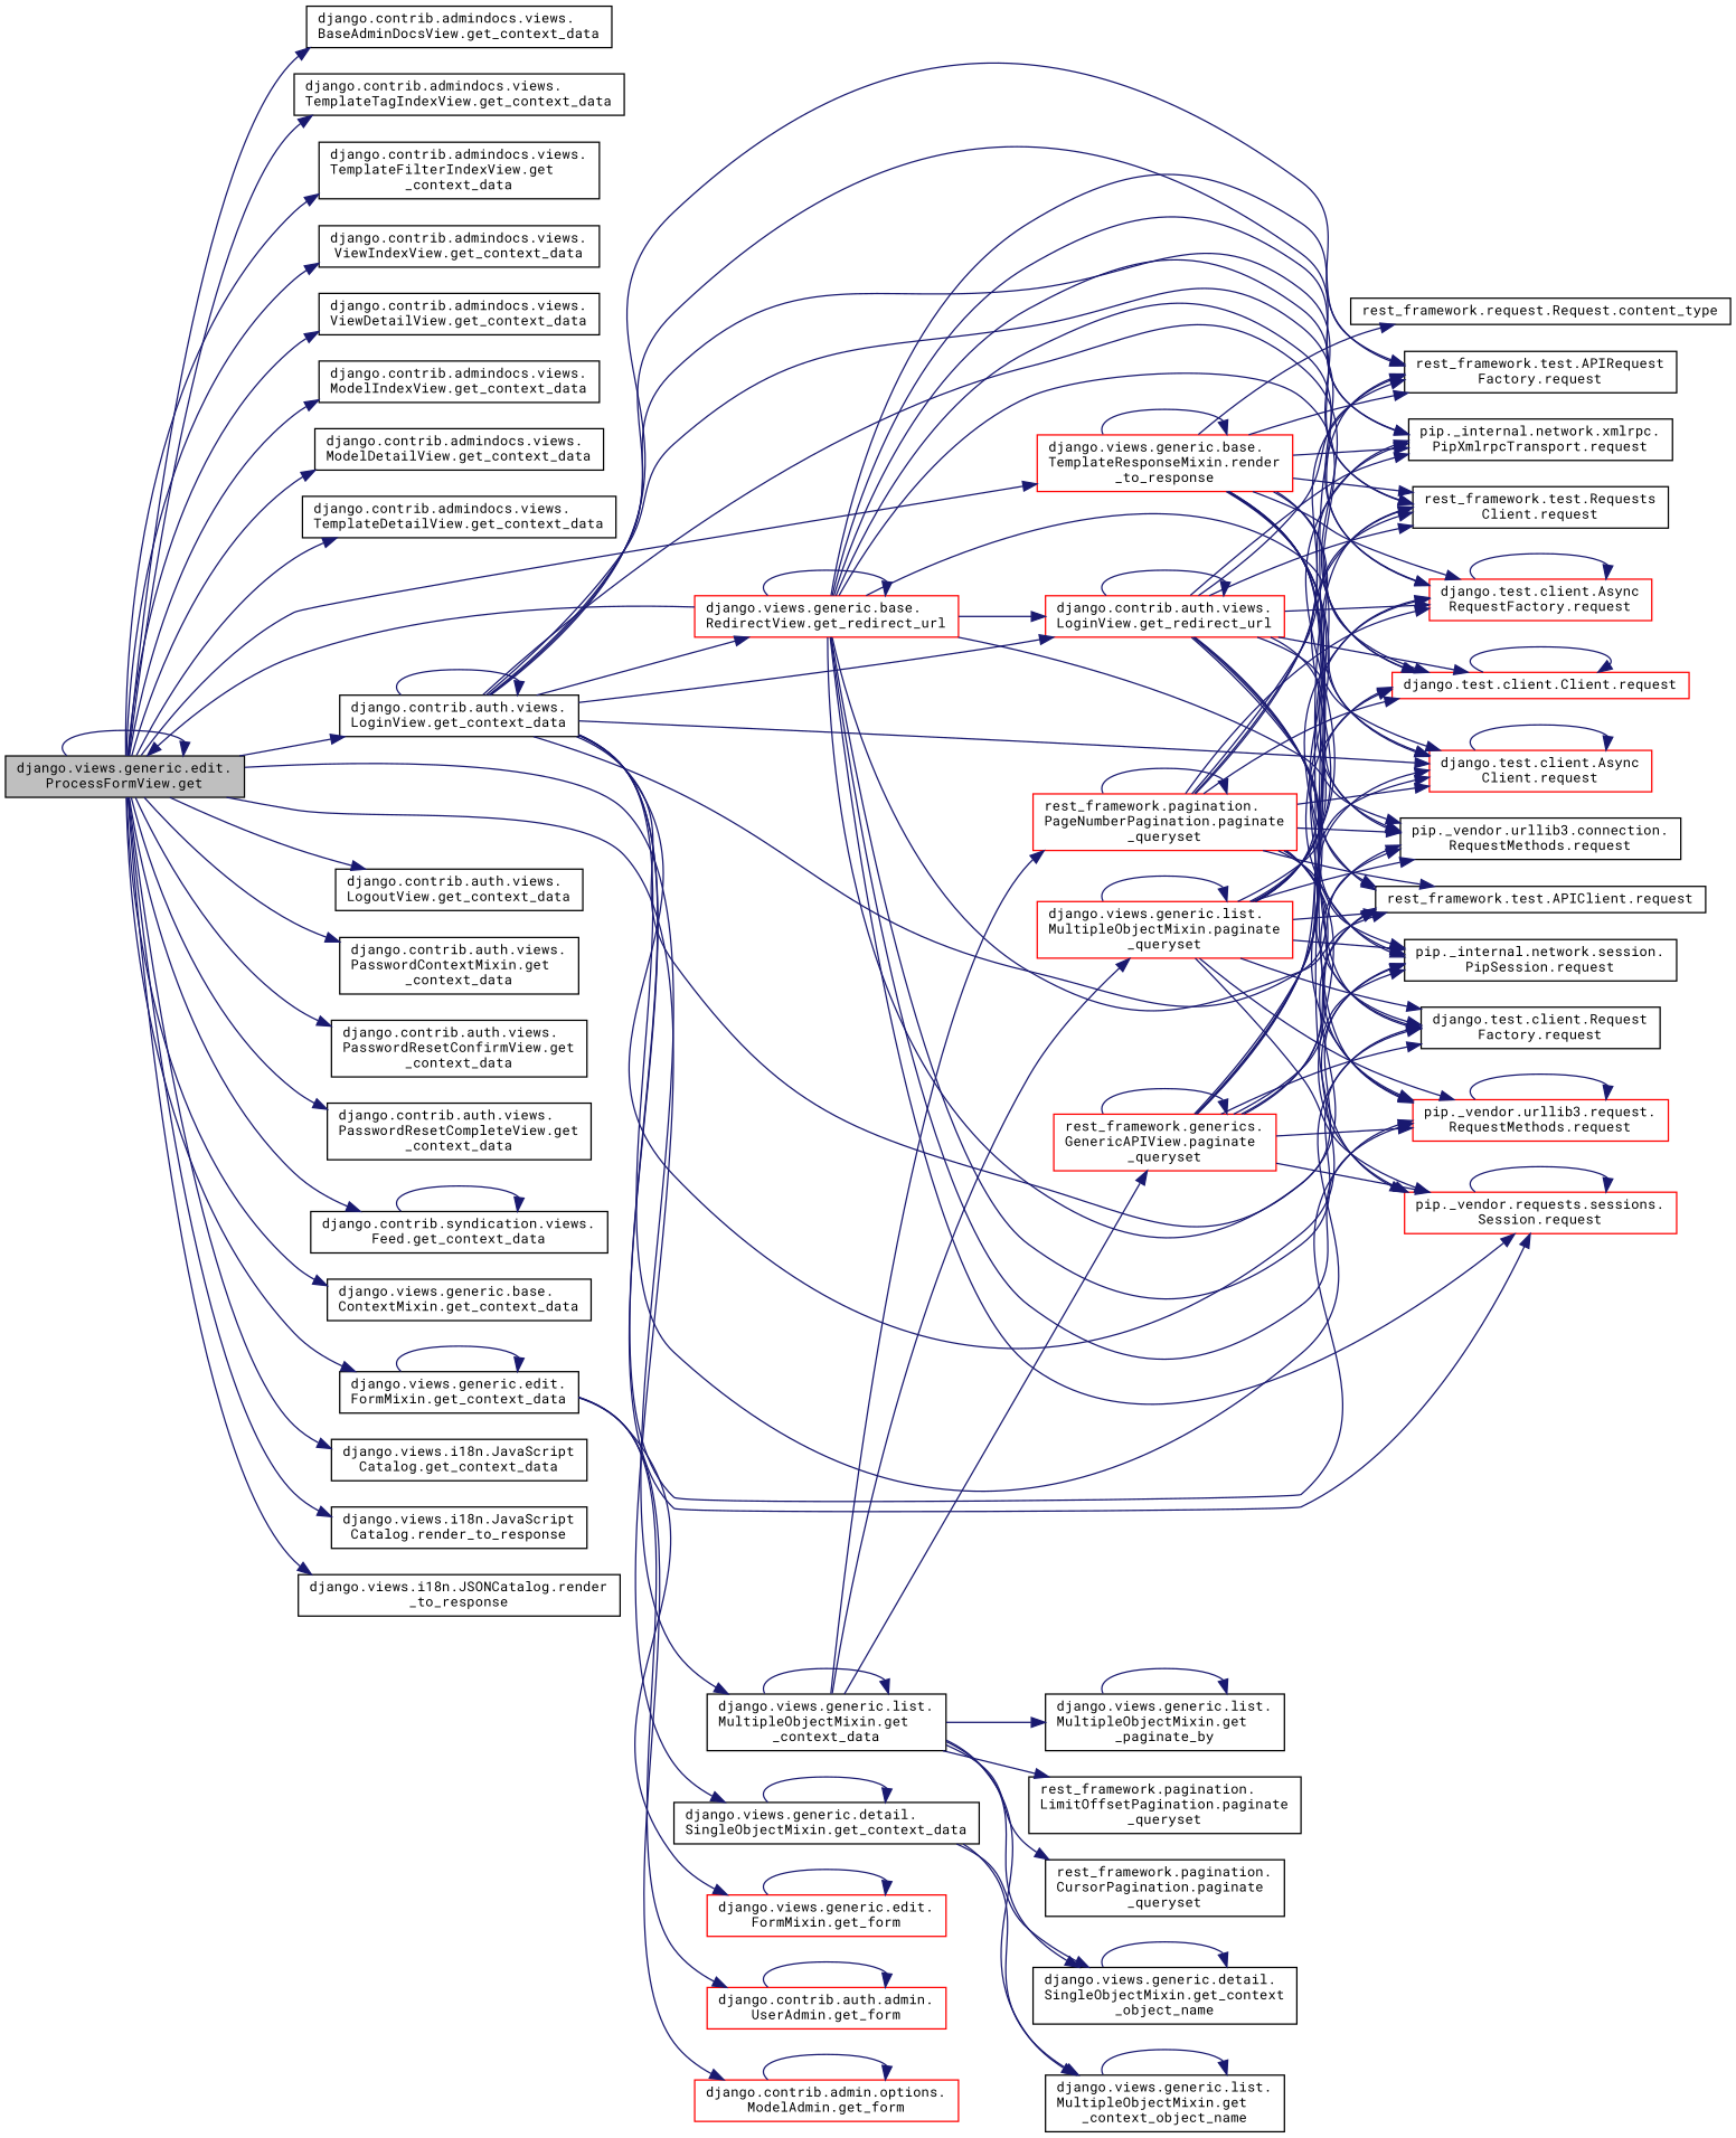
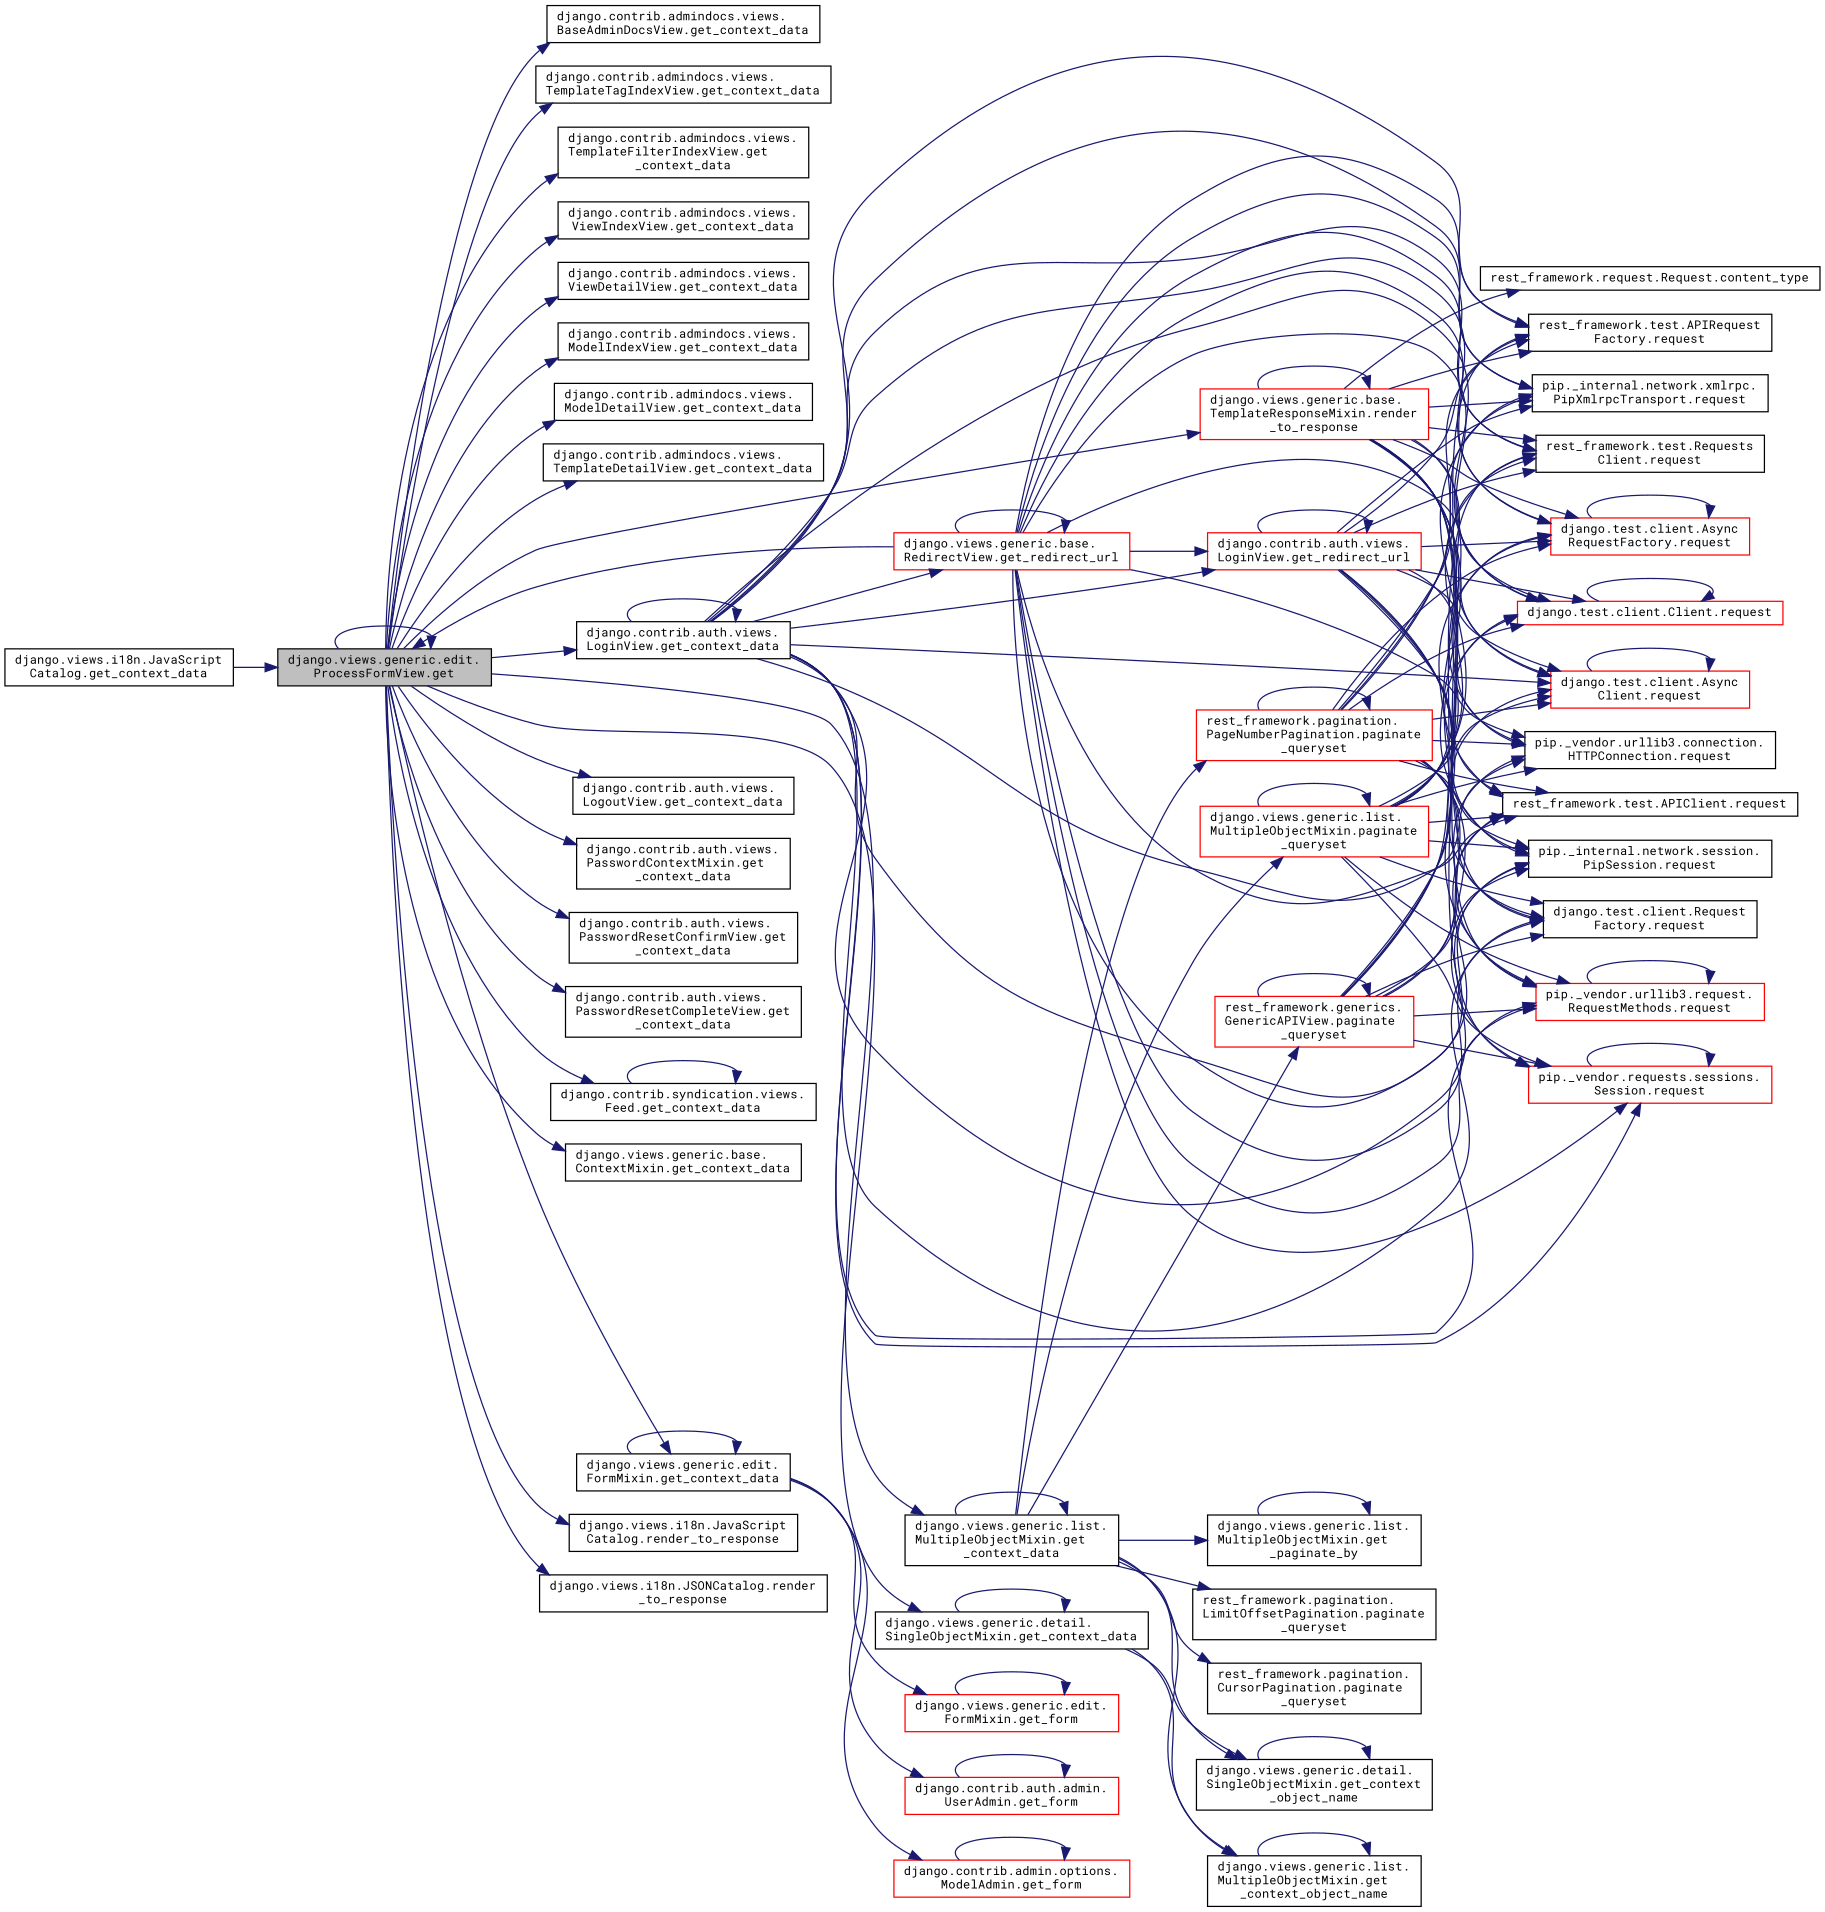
  digraph {
    fontname="Roboto Mono"
    rankdir=LR
    node [color=black fillcolor=white fontname="Roboto Mono" fontsize=10 shape=record style=filled]
    edge [color=midnightblue fontname="Roboto Mono" fontsize=10 labelfontname=Helvetica labelfontsize=10 style=solid]
    n1 [fillcolor=grey75 fontcolor=black height=0.2 label="django.views.generic.edit.\lProcessFormView.get" width=0.4]
    n2 [height=0.2 label="django.contrib.admindocs.views.\lBaseAdminDocsView.get_context_data" width=0.4]
    n3 [height=0.2 label="django.contrib.admindocs.views.\lTemplateTagIndexView.get_context_data" width=0.4]
    n4 [height=0.2 label="django.contrib.admindocs.views.\lTemplateFilterIndexView.get\l_context_data" width=0.4]
    n5 [height=0.2 label="django.contrib.admindocs.views.\lViewIndexView.get_context_data" width=0.4]
    n6 [height=0.2 label="django.contrib.admindocs.views.\lViewDetailView.get_context_data" width=0.4]
    n7 [height=0.2 label="django.contrib.admindocs.views.\lModelIndexView.get_context_data" width=0.4]
    n8 [height=0.2 label="django.contrib.admindocs.views.\lModelDetailView.get_context_data" width=0.4]
    n9 [height=0.2 label="django.contrib.admindocs.views.\lTemplateDetailView.get_context_data" width=0.4]
    n10 [height=0.2 label="django.contrib.auth.views.\lLoginView.get_context_data" width=0.4]
    n11 [height=0.2 label="django.contrib.auth.views.\lLogoutView.get_context_data" width=0.4]
    n12 [height=0.2 label="django.contrib.auth.views.\lPasswordContextMixin.get\l_context_data" width=0.4]
    n13 [height=0.2 label="django.contrib.auth.views.\lPasswordResetConfirmView.get\l_context_data" width=0.4]
    n14 [height=0.2 label="django.contrib.auth.views.\lPasswordResetCompleteView.get\l_context_data" width=0.4]
    n15 [height=0.2 label="django.contrib.syndication.views.\lFeed.get_context_data" width=0.4]
    n16 [height=0.2 label="django.views.generic.base.\lContextMixin.get_context_data" width=0.4]
    n17 [height=0.2 label="django.views.generic.detail.\lSingleObjectMixin.get_context_data" width=0.4]
    n18 [height=0.2 label="django.views.generic.edit.\lFormMixin.get_context_data" width=0.4]
    n19 [height=0.2 label="django.views.i18n.JavaScript\lCatalog.get_context_data" width=0.4]
    n20 [height=0.2 label="django.views.generic.list.\lMultipleObjectMixin.get\l_context_data" width=0.4]
    n21 [color=red height=0.2 label="django.views.generic.base.\lTemplateResponseMixin.render\l_to_response" width=0.4]
    n22 [height=0.2 label="django.views.i18n.JavaScript\lCatalog.render_to_response" width=0.4]
    n23 [height=0.2 label="django.views.i18n.JSONCatalog.render\l_to_response" width=0.4]
    n24 [color=red height=0.2 label="django.contrib.auth.views.\lLoginView.get_redirect_url" width=0.4]
    n25 [height=0.2 label="django.test.client.Request\lFactory.request" width=0.4]
    n26 [color=red height=0.2 label="django.test.client.Async\lRequestFactory.request" width=0.4]
    n27 [color=red height=0.2 label="django.test.client.Client.request" width=0.4]
    n28 [color=red height=0.2 label="django.test.client.Async\lClient.request" width=0.4]
    n29 [height=0.2 label="pip._internal.network.xmlrpc.\lPipXmlrpcTransport.request" width=0.4]
    n30 [color=red height=0.2 label="pip._vendor.requests.sessions.\lSession.request" width=0.4]
    n31 [height=0.2 label="rest_framework.test.APIRequest\lFactory.request" width=0.4]
    n32 [height=0.2 label="rest_framework.test.APIClient.request" width=0.4]
    n33 [height=0.2 label="rest_framework.test.Requests\lClient.request" width=0.4]
-   n34 [height=0.2 label="pip._vendor.urllib3.connection.\lRequestMethods.request" width=0.4]
+   n34 [height=0.2 label="pip._vendor.urllib3.connection.\lHTTPConnection.request" width=0.4]
    n35 [color=red height=0.2 label="pip._vendor.urllib3.request.\lRequestMethods.request" width=0.4]
    n36 [height=0.2 label="pip._internal.network.session.\lPipSession.request" width=0.4]
    n37 [color=red height=0.2 label="django.views.generic.base.\lRedirectView.get_redirect_url" width=0.4]
    n38 [height=0.2 label="django.views.generic.detail.\lSingleObjectMixin.get_context\l_object_name" width=0.4]
    n39 [height=0.2 label="django.views.generic.list.\lMultipleObjectMixin.get\l_context_object_name" width=0.4]
    n40 [color=red height=0.2 label="django.views.generic.edit.\lFormMixin.get_form" width=0.4]
    n41 [color=red height=0.2 label="django.contrib.auth.admin.\lUserAdmin.get_form" width=0.4]
    n42 [color=red height=0.2 label="django.contrib.admin.options.\lModelAdmin.get_form" width=0.4]
    n43 [height=0.2 label="django.views.generic.list.\lMultipleObjectMixin.get\l_paginate_by" width=0.4]
    n44 [color=red height=0.2 label="rest_framework.generics.\lGenericAPIView.paginate\l_queryset" width=0.4]
    n45 [color=red height=0.2 label="django.views.generic.list.\lMultipleObjectMixin.paginate\l_queryset" width=0.4]
    n46 [color=red height=0.2 label="rest_framework.pagination.\lPageNumberPagination.paginate\l_queryset" width=0.4]
    n47 [height=0.2 label="rest_framework.pagination.\lLimitOffsetPagination.paginate\l_queryset" width=0.4]
    n48 [height=0.2 label="rest_framework.pagination.\lCursorPagination.paginate\l_queryset" width=0.4]
    n49 [height=0.2 label="rest_framework.request.Request.content_type" width=0.4]
    n1 -> n1
    n1 -> n2
    n1 -> n3
    n1 -> n4
    n1 -> n5
    n1 -> n6
    n1 -> n7
    n1 -> n8
    n1 -> n9
    n1 -> n10
    n1 -> n11
    n1 -> n12
    n1 -> n13
    n1 -> n14
    n1 -> n15
    n1 -> n16
    n1 -> n17
    n1 -> n18
-   n1 -> n19
+   n19 -> n1
    n1 -> n20
    n1 -> n21
    n1 -> n22
    n1 -> n23
    n10 -> n10
    n10 -> n24
    n10 -> n25
    n10 -> n26
    n10 -> n27
    n10 -> n28
    n10 -> n29
    n10 -> n30
    n10 -> n31
    n10 -> n32
    n10 -> n33
    n10 -> n34
    n10 -> n35
    n10 -> n36
    n10 -> n37
    n15 -> n15
    n17 -> n17
    n17 -> n38
    n17 -> n39
    n18 -> n18
    n18 -> n40
    n18 -> n41
    n18 -> n42
    n20 -> n20
    n20 -> n38
    n20 -> n39
    n20 -> n43
    n20 -> n44
    n20 -> n45
    n20 -> n46
    n20 -> n47
    n20 -> n48
    n21 -> n21
    n21 -> n25
    n21 -> n26
    n21 -> n27
    n21 -> n28
    n21 -> n29
    n21 -> n30
    n21 -> n31
    n21 -> n32
    n21 -> n33
    n21 -> n34
    n21 -> n35
    n21 -> n36
    n21 -> n49
    n24 -> n24
    n24 -> n25
    n24 -> n26
    n24 -> n27
    n24 -> n28
    n24 -> n29
    n24 -> n31
    n24 -> n32
    n24 -> n33
    n24 -> n34
    n24 -> n35
    n24 -> n36
    n26 -> n26
    n27 -> n27
    n28 -> n28
    n30 -> n30
    n35 -> n35
    n37 -> n1
    n37 -> n24
    n37 -> n25
    n37 -> n26
    n37 -> n27
    n37 -> n28
    n37 -> n29
    n37 -> n30
    n37 -> n31
    n37 -> n32
    n37 -> n33
    n37 -> n34
    n37 -> n35
    n37 -> n36
    n37 -> n37
    n38 -> n38
    n39 -> n39
    n40 -> n40
    n41 -> n41
    n42 -> n42
    n43 -> n43
    n44 -> n25
    n44 -> n26
    n44 -> n27
    n44 -> n28
    n44 -> n30
    n44 -> n32
    n44 -> n33
    n44 -> n34
    n44 -> n35
    n44 -> n36
    n44 -> n44
    n45 -> n25
    n45 -> n26
    n45 -> n27
    n45 -> n28
    n45 -> n29
    n45 -> n30
    n45 -> n31
    n45 -> n32
    n45 -> n33
    n45 -> n34
    n45 -> n35
    n45 -> n36
    n45 -> n45
    n46 -> n25
    n46 -> n26
    n46 -> n27
    n46 -> n28
    n46 -> n29
    n46 -> n30
    n46 -> n31
    n46 -> n32
    n46 -> n33
    n46 -> n34
    n46 -> n35
    n46 -> n36
    n46 -> n46
  }
